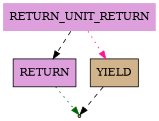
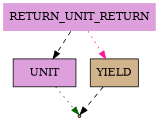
  digraph {
    node [fillcolor=plum shape=box style=filled]
    edge [color=black style=dashed]
    n1 [label=RETURN_UNIT_RETURN shape=plaintext]
-   n2 [label=RETURN]
+   n2 [label=UNIT]
    n3 [fillcolor=tan label=YIELD]
    end [fillcolor=tan shape=point]
    n1 -> n2
    n1 -> n3 [color=deeppink style=dotted]
    n2 -> end [color=darkgreen style=dotted]
    n3 -> end
  }
